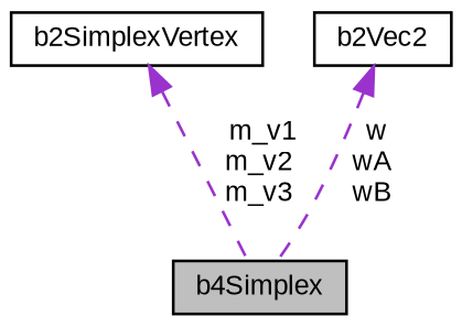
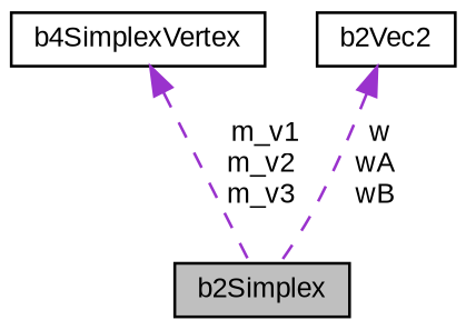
  digraph {
    fontname="Liberation Sans"
    node [color=black fillcolor=white fontname="Liberation Sans" fontsize=10 shape=record style=filled]
    edge [color=darkorchid3 dir=back fontname="Liberation Sans" fontsize=10 labelfontname=Helvetica labelfontsize=10 style=dashed]
-   n1 [fillcolor=grey75 fontcolor=black height=0.2 label=b4Simplex width=0.4]
-   n2 [height=0.2 label=b2SimplexVertex width=0.4]
+   n1 [fillcolor=grey75 fontcolor=black height=0.2 label=b2Simplex width=0.4]
+   n2 [height=0.2 label=b4SimplexVertex width=0.4]
    n3 [height=0.2 label=b2Vec2 width=0.4]
    n2 -> n1 [label=" m_v1\nm_v2\nm_v3"]
    n3 -> n1 [label=" w\nwA\nwB"]
  }
